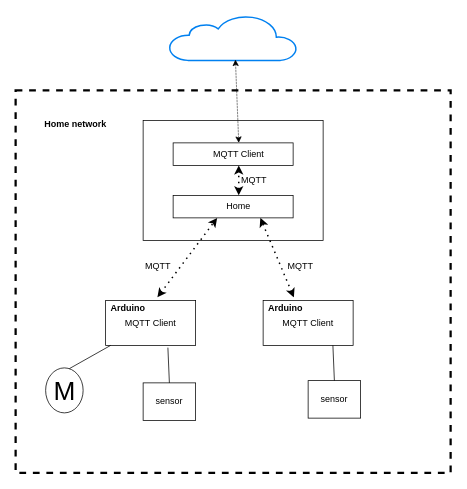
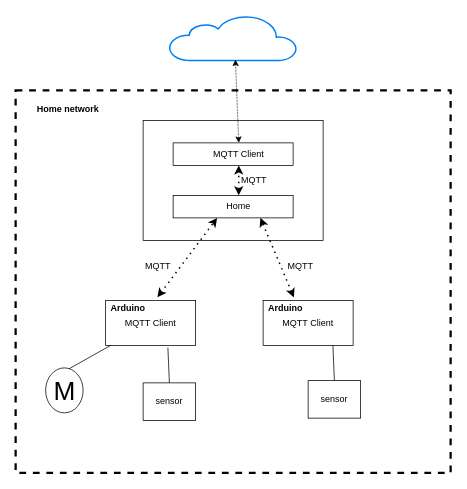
  <mxCell id="0" />
  <mxCell id="1" parent="0" />
  <mxCell id="2" value="" style="rounded=0;whiteSpace=wrap;html=1;dashed=1;strokeWidth=3;fillColor=none;" parent="1" vertex="1"><mxGeometry x="20" y="120" width="580" height="510" as="geometry" /></mxCell>
  <mxCell id="3" value="" style="rounded=0;whiteSpace=wrap;html=1;" parent="1" vertex="1"><mxGeometry x="190" y="160" width="240" height="160" as="geometry" /></mxCell>
  <mxCell id="4" value="" style="rounded=0;whiteSpace=wrap;html=1;" parent="1" vertex="1"><mxGeometry x="140" y="400" width="120" height="60" as="geometry" /></mxCell>
  <mxCell id="5" value="" style="rounded=0;whiteSpace=wrap;html=1;" parent="1" vertex="1"><mxGeometry x="350" y="400" width="120" height="60" as="geometry" /></mxCell>
  <mxCell id="6" value="" style="html=1;verticalLabelPosition=bottom;align=center;labelBackgroundColor=#ffffff;verticalAlign=top;strokeWidth=2;strokeColor=#0080F0;shadow=0;dashed=0;shape=mxgraph.ios7.icons.cloud;" parent="1" vertex="1"><mxGeometry x="225" width="170" height="60" as="geometry" y="20" /></mxCell>
  <mxCell id="7" value="" style="endArrow=classic;dashed=1;html=1;rounded=0;exitX=0.5;exitY=0;exitDx=0;exitDy=0;entryX=0.518;entryY=0.983;entryDx=0;entryDy=0;entryPerimeter=0;startArrow=classic;startFill=1;endFill=1;dashPattern=1 1;" parent="1" source="13" target="6" edge="1"><mxGeometry width="50" height="50" relative="1" as="geometry"><mxPoint x="320" as="sourcePoint" y="20" /><mxPoint x="370" y="-30" as="targetPoint" /></mxGeometry></mxCell>
  <mxCell id="8" value="" style="endArrow=classic;dashed=1;html=1;dashPattern=1 3;strokeWidth=2;rounded=0;entryX=0.25;entryY=1;entryDx=0;entryDy=0;exitX=0.575;exitY=-0.067;exitDx=0;exitDy=0;exitPerimeter=0;startArrow=classic;startFill=1;endFill=1;" parent="1" source="4" target="15" edge="1"><mxGeometry width="50" height="50" relative="1" as="geometry"><mxPoint x="230" y="250" as="sourcePoint" /><mxPoint x="280" y="200" as="targetPoint" /></mxGeometry></mxCell>
  <mxCell id="9" value="" style="endArrow=classic;dashed=1;html=1;dashPattern=1 3;strokeWidth=2;rounded=0;exitX=0.342;exitY=-0.067;exitDx=0;exitDy=0;exitPerimeter=0;startArrow=classic;startFill=1;endFill=1;entryX=0.75;entryY=1;entryDx=0;entryDy=0;" parent="1" source="5" target="15" edge="1"><mxGeometry width="50" height="50" relative="1" as="geometry"><mxPoint x="430" y="260" as="sourcePoint" /><mxPoint x="480" y="210" as="targetPoint" /></mxGeometry></mxCell>
  <mxCell id="10" value="MQTT Client" style="text;html=1;strokeColor=none;fillColor=none;align=center;verticalAlign=middle;whiteSpace=wrap;rounded=0;" parent="1" vertex="1"><mxGeometry x="160" y="415" width="80" height="30" as="geometry" /></mxCell>
  <mxCell id="11" value="MQTT Client" style="text;html=1;strokeColor=none;fillColor=none;align=center;verticalAlign=middle;whiteSpace=wrap;rounded=0;" parent="1" vertex="1"><mxGeometry x="370" y="415" width="80" height="30" as="geometry" /></mxCell>
  <mxCell id="12" value="" style="rounded=0;whiteSpace=wrap;html=1;" parent="1" vertex="1"><mxGeometry x="230" y="190" width="160" height="30" as="geometry" /></mxCell>
  <mxCell id="13" value="MQTT Client" style="text;html=1;strokeColor=none;fillColor=none;align=center;verticalAlign=middle;whiteSpace=wrap;rounded=0;" parent="1" vertex="1"><mxGeometry x="260" y="190" width="115" height="30" as="geometry" /></mxCell>
  <mxCell id="14" value="" style="rounded=0;whiteSpace=wrap;html=1;" parent="1" vertex="1"><mxGeometry x="230" y="260" width="160" height="30" as="geometry" /></mxCell>
  <mxCell id="15" value="Home" style="text;html=1;strokeColor=none;fillColor=none;align=center;verticalAlign=middle;whiteSpace=wrap;rounded=0;" parent="1" vertex="1"><mxGeometry x="260" y="260" width="115" height="30" as="geometry" /></mxCell>
  <mxCell id="16" value="" style="endArrow=classic;dashed=1;html=1;dashPattern=1 3;strokeWidth=2;rounded=0;exitX=0.5;exitY=0;exitDx=0;exitDy=0;entryX=0.5;entryY=1;entryDx=0;entryDy=0;startArrow=classic;startFill=1;endFill=1;" parent="1" source="15" target="13" edge="1"><mxGeometry width="50" height="50" relative="1" as="geometry"><mxPoint x="290" y="270" as="sourcePoint" /><mxPoint x="340" y="220" as="targetPoint" /></mxGeometry></mxCell>
  <mxCell id="17" value="MQTT" style="text;html=1;strokeColor=none;fillColor=none;align=center;verticalAlign=middle;whiteSpace=wrap;rounded=0;" parent="1" vertex="1"><mxGeometry x="370" y="340" width="60" height="30" as="geometry" /></mxCell>
  <mxCell id="18" value="MQTT" style="text;html=1;strokeColor=none;fillColor=none;align=center;verticalAlign=middle;whiteSpace=wrap;rounded=0;" parent="1" vertex="1"><mxGeometry x="180" y="340" width="60" height="30" as="geometry" /></mxCell>
  <mxCell id="19" value="MQTT" style="text;html=1;strokeColor=none;fillColor=none;align=center;verticalAlign=middle;whiteSpace=wrap;rounded=0;" parent="1" vertex="1"><mxGeometry x="308" y="225" width="60" height="30" as="geometry" /></mxCell>
  <mxCell id="20" value="M" style="verticalLabelPosition=middle;shadow=0;dashed=0;align=center;html=1;verticalAlign=middle;strokeWidth=1;shape=ellipse;aspect=fixed;fontSize=35;" parent="1" vertex="1"><mxGeometry x="60" y="490" width="50" height="60" as="geometry" /></mxCell>
  <mxCell id="21" value="" style="rounded=0;whiteSpace=wrap;html=1;" parent="1" vertex="1"><mxGeometry x="190" y="510" width="70" height="50" as="geometry" /></mxCell>
  <mxCell id="22" value="sensor" style="text;html=1;strokeColor=none;fillColor=none;align=center;verticalAlign=middle;whiteSpace=wrap;rounded=0;" parent="1" vertex="1"><mxGeometry x="195" y="520" width="60" height="30" as="geometry" /></mxCell>
  <mxCell id="23" value="" style="endArrow=none;html=1;rounded=0;exitX=0.633;exitY=0.017;exitDx=0;exitDy=0;exitPerimeter=0;" parent="1" source="20" target="4" edge="1"><mxGeometry width="50" height="50" relative="1" as="geometry"><mxPoint x="100" y="500" as="sourcePoint" /><mxPoint x="160" y="440" as="targetPoint" /></mxGeometry></mxCell>
  <mxCell id="24" value="" style="endArrow=none;html=1;rounded=0;exitX=0.5;exitY=0;exitDx=0;exitDy=0;entryX=0.692;entryY=1.05;entryDx=0;entryDy=0;entryPerimeter=0;" parent="1" source="21" target="4" edge="1"><mxGeometry width="50" height="50" relative="1" as="geometry"><mxPoint x="107.98" y="501.02" as="sourcePoint" /><mxPoint x="159.843" y="470" as="targetPoint" /></mxGeometry></mxCell>
  <mxCell id="25" value="" style="rounded=0;whiteSpace=wrap;html=1;" parent="1" vertex="1"><mxGeometry x="410" y="507" width="70" height="50" as="geometry" /></mxCell>
  <mxCell id="26" value="sensor" style="text;html=1;strokeColor=none;fillColor=none;align=center;verticalAlign=middle;whiteSpace=wrap;rounded=0;" parent="1" vertex="1"><mxGeometry x="415" y="517" width="60" height="30" as="geometry" /></mxCell>
  <mxCell id="27" value="" style="endArrow=none;html=1;rounded=0;exitX=0.5;exitY=0;exitDx=0;exitDy=0;entryX=0.692;entryY=1.05;entryDx=0;entryDy=0;entryPerimeter=0;" parent="1" source="25" edge="1"><mxGeometry width="50" height="50" relative="1" as="geometry"><mxPoint x="327.98" y="498.02" as="sourcePoint" /><mxPoint x="443.04" y="460" as="targetPoint" /></mxGeometry></mxCell>
- <mxCell id="28" value="&lt;b&gt;Home network&lt;/b&gt;" style="text;html=1;strokeColor=none;fillColor=none;align=center;verticalAlign=middle;whiteSpace=wrap;rounded=0;dashed=1;" parent="1" vertex="1"><mxGeometry x="40" y="150" width="120" height="30" as="geometry" /></mxCell>
+ <mxCell id="28" value="&lt;b&gt;Home network&lt;/b&gt;" style="text;html=1;strokeColor=none;fillColor=none;align=center;verticalAlign=middle;whiteSpace=wrap;rounded=0;dashed=1;" parent="1" vertex="1"><mxGeometry x="30" y="130" width="120" height="30" as="geometry" /></mxCell>
  <mxCell id="29" value="&lt;b&gt;Arduino&lt;/b&gt;" style="text;html=1;strokeColor=none;fillColor=none;align=center;verticalAlign=middle;whiteSpace=wrap;rounded=0;" vertex="1" parent="1"><mxGeometry x="140" y="400" width="60" height="20" as="geometry" /></mxCell>
  <mxCell id="30" value="&lt;b&gt;Arduino&lt;/b&gt;" style="text;html=1;strokeColor=none;fillColor=none;align=center;verticalAlign=middle;whiteSpace=wrap;rounded=0;" vertex="1" parent="1"><mxGeometry x="350" y="400" width="60" height="20" as="geometry" /></mxCell>
